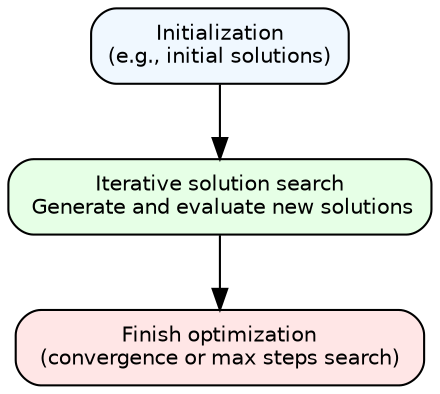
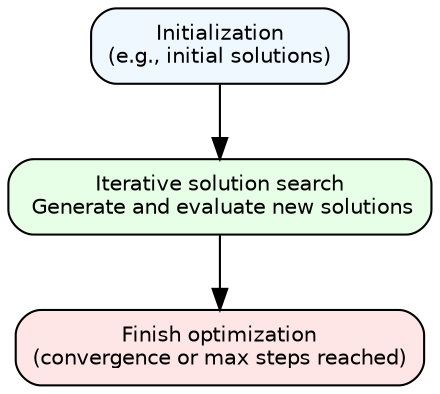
  digraph {
    rankdir=TB
    node [fontname=Helvetica fontsize=10 shape=box style="rounded,filled"]
    n1 [fillcolor="#f0f8ff" label="Initialization\n(e.g., initial solutions)"]
    n2 [fillcolor="#e6ffe6" label="Iterative solution search\n Generate and evaluate new solutions"]
-   n3 [fillcolor="#ffe6e6" label="Finish optimization\n(convergence or max steps search)"]
+   n3 [fillcolor="#ffe6e6" label="Finish optimization\n(convergence or max steps reached)"]
    n1 -> n2
    n2 -> n3
  }
